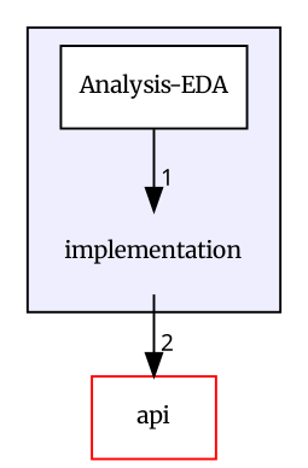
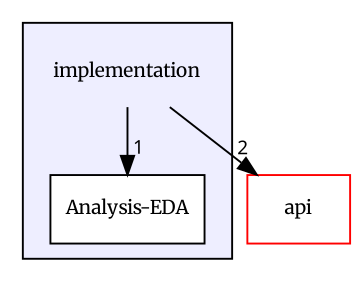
  digraph {
    compound=true
    fontname=Merriweather
    node [fontname=Merriweather fontsize=10 shape=box fillcolor=white style=filled]
    edge [fontname=Merriweather labeldistance=1.5 labelfontname="FreeSans.ttf" labelfontsize=10]
    n1 [label=implementation shape=plaintext fillcolor="" style=""]
    n2 [color=black label="Analysis-EDA"]
    n3 [color=red label=api]
    subgraph cluster_1 {
      bgcolor="#eeeeff"
      pencolor=black
      n1
      n2
    }
-   n2 -> n1 [headlabel=1]
+   n1 -> n2 [headlabel=1]
    n1 -> n3 [headlabel=2]
  }
